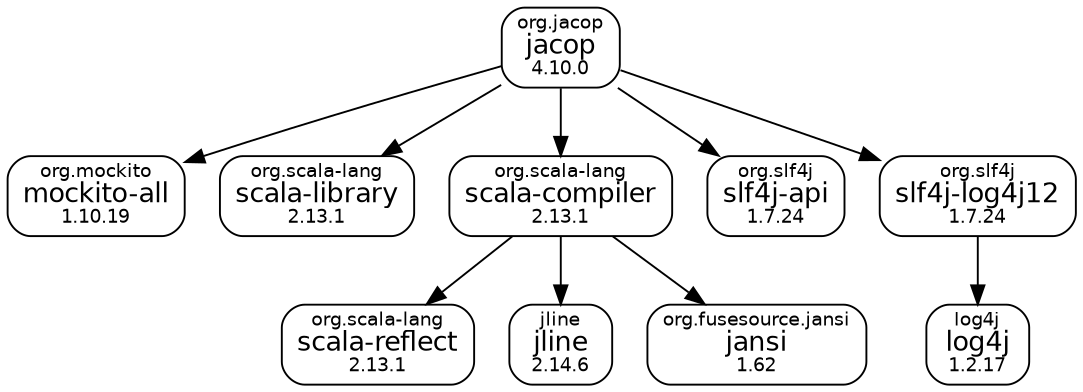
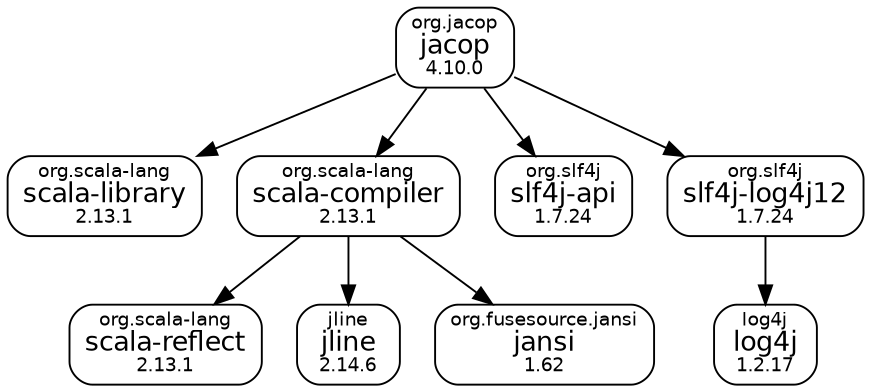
  digraph {
    node [fontname=Helvetica fontsize=14 shape=box style=rounded]
    edge [fontname=Helvetica fontsize=10]
    n1 [label=<<font point-size="10">org.jacop</font><br/>jacop<font point-size="10"><br/>4.10.0</font>>]
-   n2 [label=<<font point-size="10">org.mockito</font><br/>mockito-all<font point-size="10"><br/>1.10.19</font>>]
    n3 [label=<<font point-size="10">org.scala-lang</font><br/>scala-library<font point-size="10"><br/>2.13.1</font>>]
    n4 [label=<<font point-size="10">org.scala-lang</font><br/>scala-compiler<font point-size="10"><br/>2.13.1</font>>]
    n5 [label=<<font point-size="10">org.slf4j</font><br/>slf4j-api<font point-size="10"><br/>1.7.24</font>>]
    n6 [label=<<font point-size="10">org.slf4j</font><br/>slf4j-log4j12<font point-size="10"><br/>1.7.24</font>>]
    n7 [label=<<font point-size="10">org.scala-lang</font><br/>scala-reflect<font point-size="10"><br/>2.13.1</font>>]
    n8 [label=<<font point-size="10">jline</font><br/>jline<font point-size="10"><br/>2.14.6</font>>]
    n9 [label=<<font point-size="10">org.fusesource.jansi</font><br/>jansi<font point-size="10"><br/>1.62</font>>]
    n10 [label=<<font point-size="10">log4j</font><br/>log4j<font point-size="10"><br/>1.2.17</font>>]
-   n1 -> n2
    n1 -> n3
    n1 -> n4
    n1 -> n5
    n1 -> n6
    n4 -> n7
    n4 -> n8
    n4 -> n9
    n6 -> n10
  }
